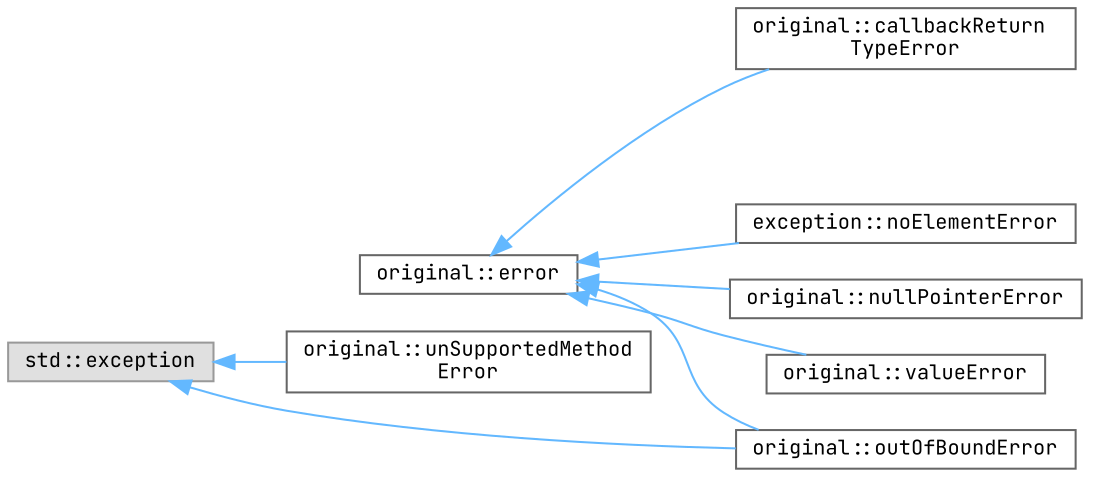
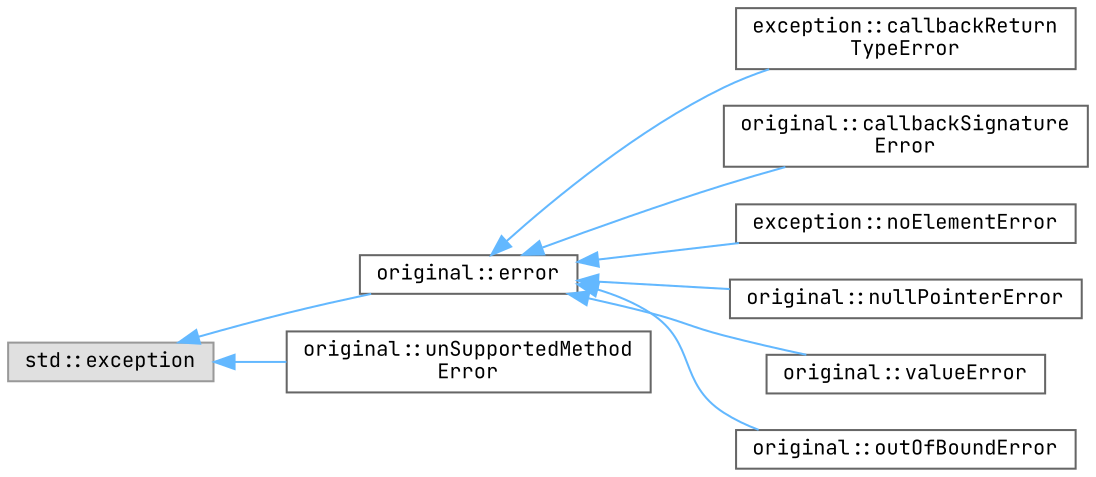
  digraph {
    fontname="JetBrains Mono"
    rankdir=LR
    node [color=grey40 fillcolor=white fontname="JetBrains Mono" fontsize=10 shape=box style=filled]
    edge [color=steelblue1 dir=back fontname="JetBrains Mono" fontsize=10 labelfontname=Helvetica labelfontsize=10 style=solid]
    n1 [color=grey60 fillcolor="#E0E0E0" height=0.2 label="std::exception" width=0.4]
    n2 [height=0.2 label="original::error" width=0.4]
    n3 [height=0.2 label="original::unSupportedMethod\lError" width=0.4]
-   n4 [height=0.2 label="original::callbackReturn\lTypeError" width=0.4]
+   n4 [height=0.2 label="exception::callbackReturn\lTypeError" width=0.4]
+   n5 [height=0.2 label="original::callbackSignature\lError" width=0.4]
    n6 [height=0.2 label="exception::noElementError" width=0.4]
    n7 [height=0.2 label="original::nullPointerError" width=0.4]
    n8 [height=0.2 label="original::outOfBoundError" width=0.4]
    n9 [height=0.2 label="original::valueError" width=0.4]
-   n1 -> n8
+   n1 -> n2
    n1 -> n3
    n2 -> n4
+   n2 -> n5
    n2 -> n6
    n2 -> n7
    n2 -> n8
    n2 -> n9
  }
